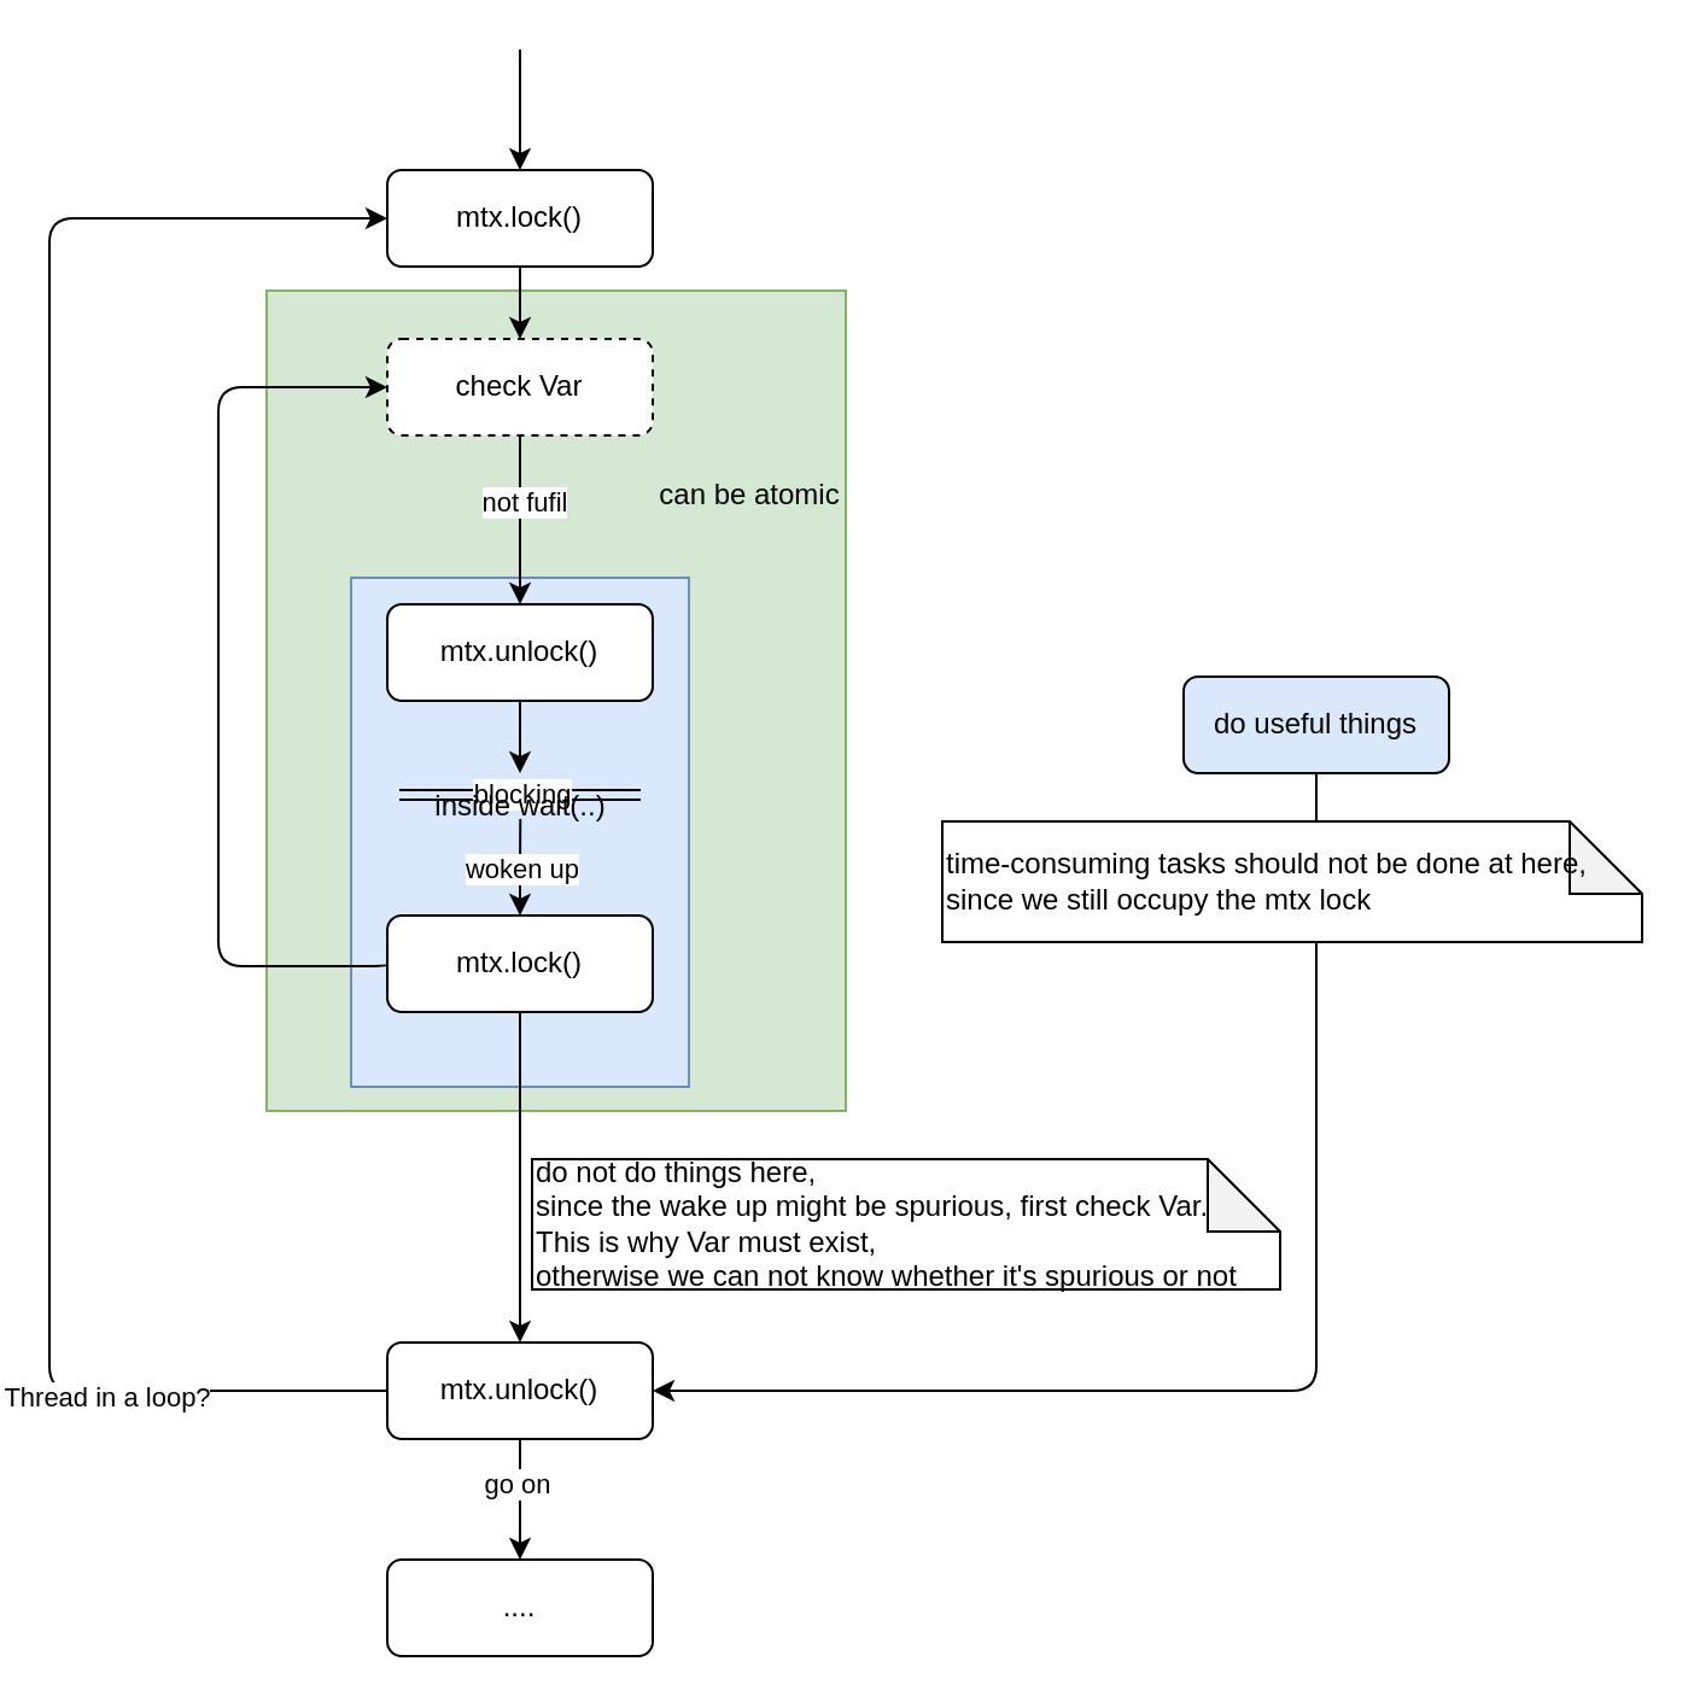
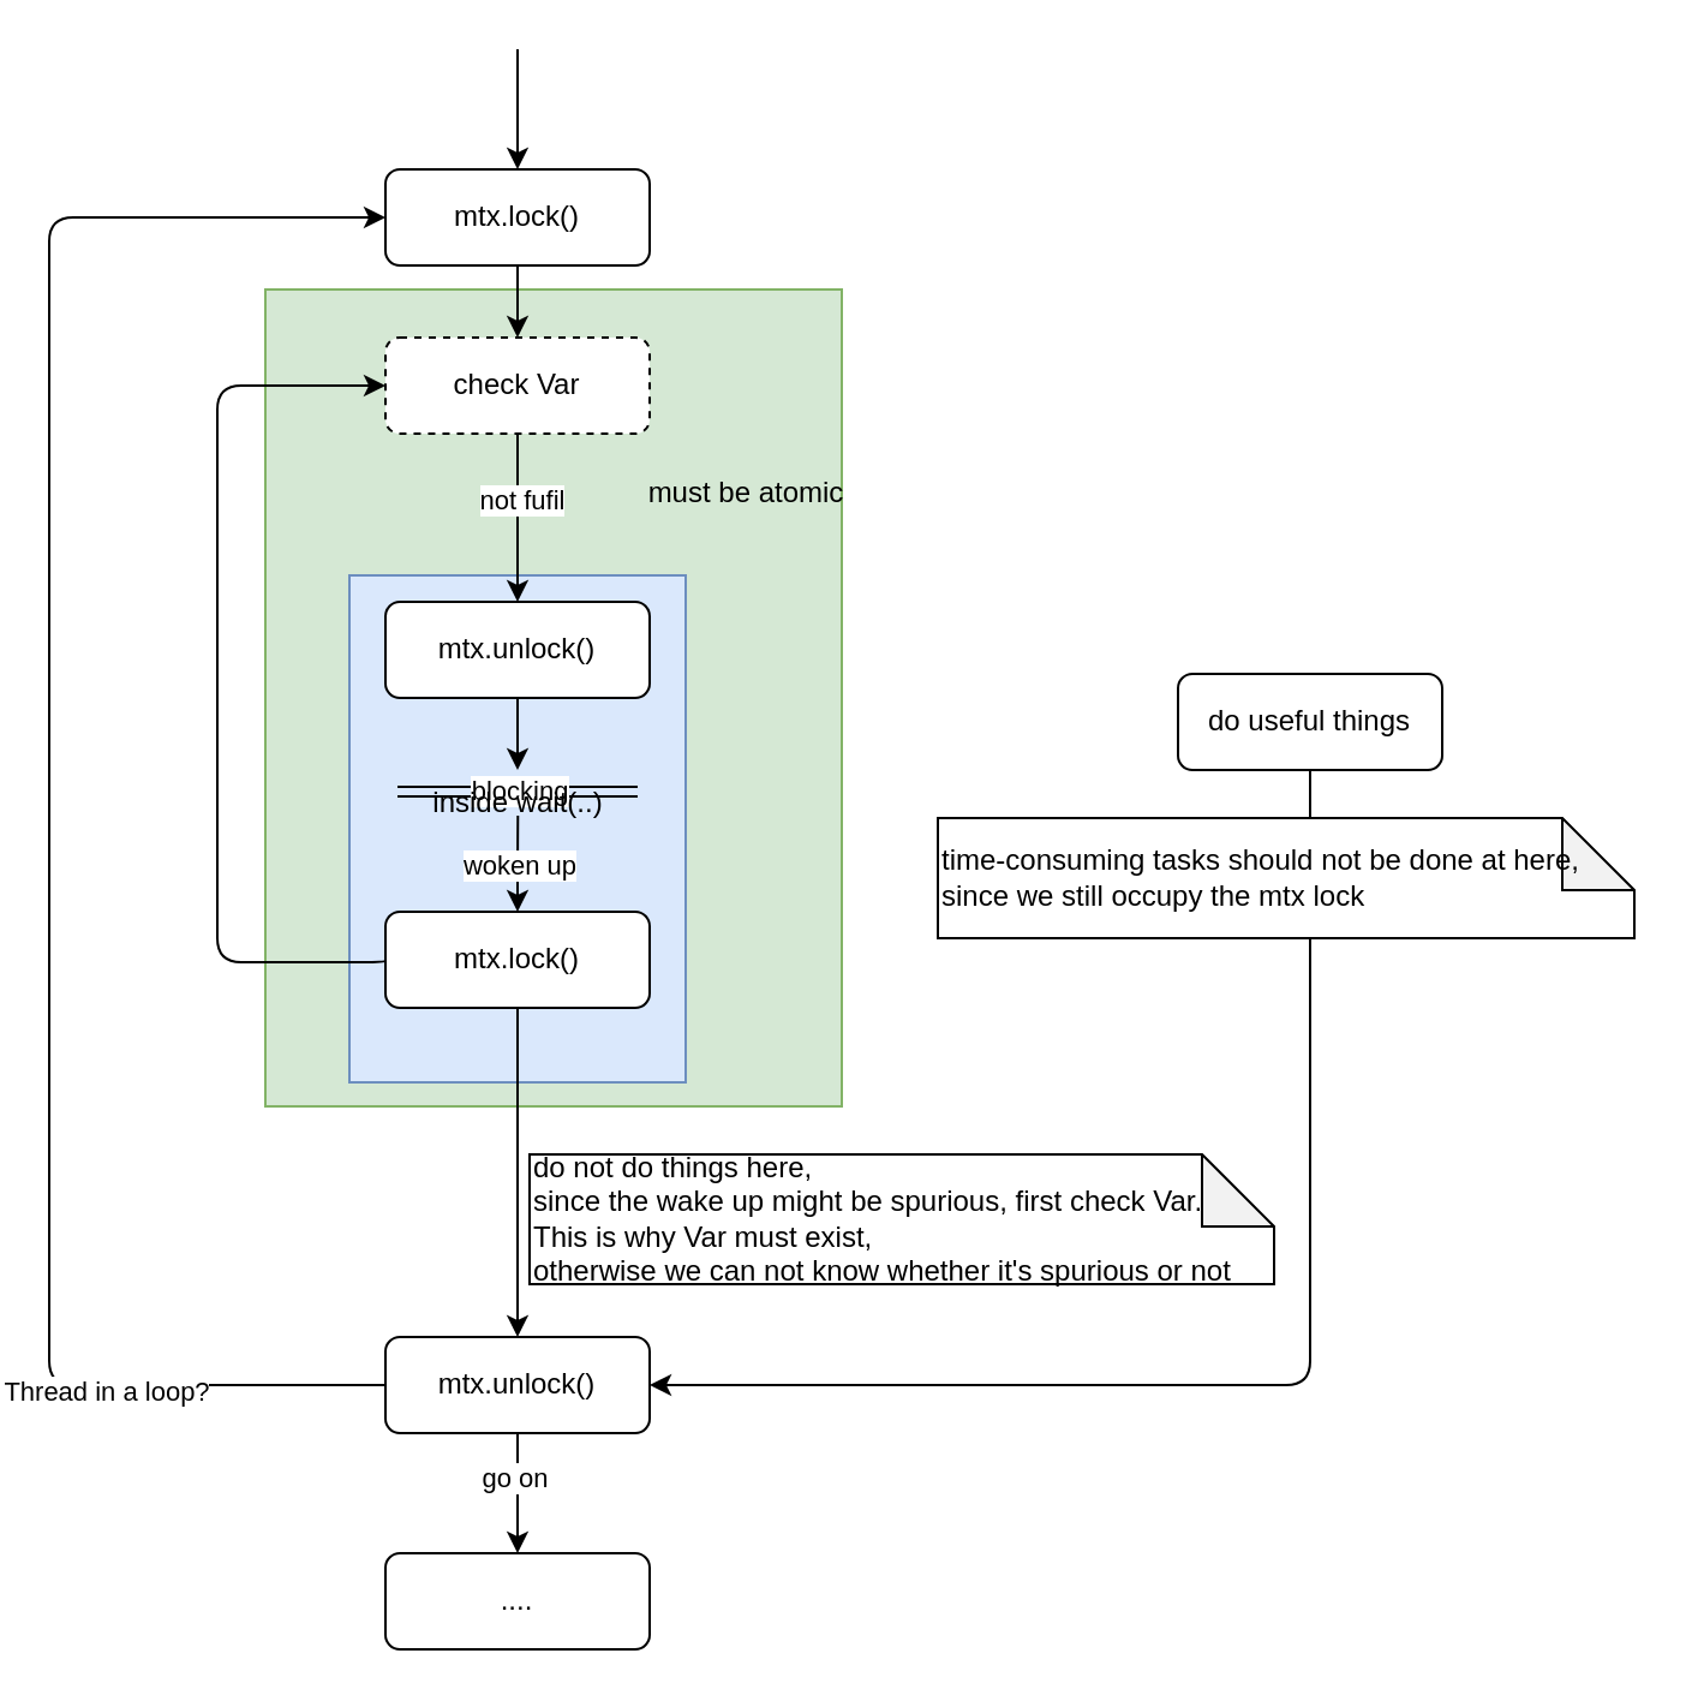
  <mxCell id="0" />
  <mxCell id="1" parent="0" />
  <mxCell id="2" value="" style="rounded=0;whiteSpace=wrap;html=1;fillColor=#d5e8d4;strokeColor=#82b366;" vertex="1" parent="1"><mxGeometry x="110" y="120" width="240" height="340" as="geometry" /></mxCell>
  <mxCell id="3" value="" style="rounded=0;whiteSpace=wrap;html=1;fillColor=#dae8fc;strokeColor=#6c8ebf;" vertex="1" parent="1"><mxGeometry x="145" y="239" width="140" height="211" as="geometry" /></mxCell>
  <mxCell id="4" style="edgeStyle=orthogonalEdgeStyle;html=1;exitX=0.5;exitY=1;exitDx=0;exitDy=0;entryX=0.5;entryY=0;entryDx=0;entryDy=0;" edge="1" parent="1" source="5" target="8"><mxGeometry relative="1" as="geometry" /></mxCell>
  <mxCell id="5" value="mtx.lock()" style="rounded=1;whiteSpace=wrap;html=1;" vertex="1" parent="1"><mxGeometry x="160" y="70" width="110" height="40" as="geometry" /></mxCell>
  <mxCell id="6" style="edgeStyle=none;html=1;exitX=0.5;exitY=1;exitDx=0;exitDy=0;entryX=0.5;entryY=0;entryDx=0;entryDy=0;" edge="1" parent="1" source="8" target="10"><mxGeometry relative="1" as="geometry" /></mxCell>
  <mxCell id="7" value="not fufil" style="edgeLabel;html=1;align=center;verticalAlign=middle;resizable=0;points=[];" vertex="1" connectable="0" parent="6"><mxGeometry x="-0.238" y="1" relative="1" as="geometry"><mxPoint as="offset" /></mxGeometry></mxCell>
  <mxCell id="8" value="check Var" style="rounded=1;whiteSpace=wrap;html=1;dashed=1;" vertex="1" parent="1"><mxGeometry x="160" y="140" width="110" height="40" as="geometry" /></mxCell>
  <mxCell id="9" style="edgeStyle=orthogonalEdgeStyle;html=1;exitX=0.5;exitY=1;exitDx=0;exitDy=0;entryX=0.5;entryY=0;entryDx=0;entryDy=0;" edge="1" parent="1" source="10"><mxGeometry relative="1" as="geometry"><mxPoint x="215" y="320" as="targetPoint" /></mxGeometry></mxCell>
  <mxCell id="10" value="mtx.unlock()" style="rounded=1;whiteSpace=wrap;html=1;" vertex="1" parent="1"><mxGeometry x="160" y="250" width="110" height="40" as="geometry" /></mxCell>
  <mxCell id="11" style="edgeStyle=orthogonalEdgeStyle;html=1;exitX=0;exitY=0.5;exitDx=0;exitDy=0;entryX=0;entryY=0.5;entryDx=0;entryDy=0;" edge="1" parent="1" source="14" target="8"><mxGeometry relative="1" as="geometry"><mxPoint x="110" y="200" as="targetPoint" /><Array as="points"><mxPoint x="160" y="400" /><mxPoint x="90" y="400" /><mxPoint x="90" y="160" /></Array></mxGeometry></mxCell>
  <mxCell id="12" value="woken up" style="edgeStyle=orthogonalEdgeStyle;html=1;exitX=0.5;exitY=0;exitDx=0;exitDy=0;endArrow=none;endFill=0;startArrow=classic;startFill=1;" edge="1" parent="1" source="14"><mxGeometry relative="1" as="geometry"><mxPoint x="215.143" y="339" as="targetPoint" /></mxGeometry></mxCell>
  <mxCell id="13" style="edgeStyle=orthogonalEdgeStyle;html=1;exitX=0.5;exitY=1;exitDx=0;exitDy=0;entryX=0.5;entryY=0;entryDx=0;entryDy=0;startArrow=none;startFill=0;endArrow=classic;endFill=1;" edge="1" parent="1" source="14" target="22"><mxGeometry relative="1" as="geometry" /></mxCell>
  <mxCell id="14" value="mtx.lock()" style="rounded=1;whiteSpace=wrap;html=1;" vertex="1" parent="1"><mxGeometry x="160" y="379" width="110" height="40" as="geometry" /></mxCell>
  <mxCell id="15" value="" style="shape=link;html=1;" edge="1" parent="1"><mxGeometry width="100" relative="1" as="geometry"><mxPoint x="165" y="329" as="sourcePoint" /><mxPoint x="265" y="329" as="targetPoint" /></mxGeometry></mxCell>
  <mxCell id="16" value="blocking" style="edgeLabel;html=1;align=center;verticalAlign=middle;resizable=0;points=[];" vertex="1" connectable="0" parent="15"><mxGeometry x="0.017" y="1" relative="1" as="geometry"><mxPoint x="-1" as="offset" /></mxGeometry></mxCell>
  <mxCell id="17" value="inside wait(..)" style="text;html=1;align=center;verticalAlign=middle;resizable=0;points=[];autosize=1;strokeColor=none;fillColor=none;" vertex="1" parent="1"><mxGeometry x="170" y="319" width="90" height="30" as="geometry" /></mxCell>
  <mxCell id="18" style="edgeStyle=orthogonalEdgeStyle;html=1;exitX=0;exitY=0.5;exitDx=0;exitDy=0;entryX=0;entryY=0.5;entryDx=0;entryDy=0;startArrow=none;startFill=0;endArrow=classic;endFill=1;" edge="1" parent="1" source="22" target="5"><mxGeometry relative="1" as="geometry"><Array as="points"><mxPoint x="20" y="576" /><mxPoint x="20" y="90" /></Array></mxGeometry></mxCell>
  <mxCell id="19" value="Thread in a loop?" style="edgeLabel;html=1;align=center;verticalAlign=middle;resizable=0;points=[];" vertex="1" connectable="0" parent="18"><mxGeometry x="-0.695" y="2" relative="1" as="geometry"><mxPoint as="offset" /></mxGeometry></mxCell>
  <mxCell id="20" style="edgeStyle=orthogonalEdgeStyle;html=1;exitX=0.5;exitY=1;exitDx=0;exitDy=0;entryX=0.5;entryY=0;entryDx=0;entryDy=0;startArrow=none;startFill=0;endArrow=classic;endFill=1;" edge="1" parent="1" source="22" target="26"><mxGeometry relative="1" as="geometry" /></mxCell>
  <mxCell id="21" value="go on" style="edgeLabel;html=1;align=center;verticalAlign=middle;resizable=0;points=[];" vertex="1" connectable="0" parent="20"><mxGeometry x="-0.27" y="-2" relative="1" as="geometry"><mxPoint as="offset" /></mxGeometry></mxCell>
  <mxCell id="22" value="mtx.unlock()" style="rounded=1;whiteSpace=wrap;html=1;" vertex="1" parent="1"><mxGeometry x="160" y="556" width="110" height="40" as="geometry" /></mxCell>
- <mxCell id="23" value="can be atomic" style="text;html=1;align=center;verticalAlign=middle;resizable=0;points=[];autosize=1;strokeColor=none;fillColor=none;" vertex="1" parent="1"><mxGeometry x="260" y="190" width="100" height="30" as="geometry" /></mxCell>
+ <mxCell id="23" value="must be atomic" style="text;html=1;align=center;verticalAlign=middle;resizable=0;points=[];autosize=1;strokeColor=none;fillColor=none;" vertex="1" parent="1"><mxGeometry x="260" y="190" width="100" height="30" as="geometry" /></mxCell>
  <mxCell id="24" style="edgeStyle=orthogonalEdgeStyle;html=1;exitX=0.5;exitY=1;exitDx=0;exitDy=0;entryX=1;entryY=0.5;entryDx=0;entryDy=0;startArrow=none;startFill=0;endArrow=classic;endFill=1;" edge="1" parent="1" source="25" target="22"><mxGeometry relative="1" as="geometry" /></mxCell>
- <mxCell id="25" value="do useful things" style="rounded=1;whiteSpace=wrap;html=1;fillColor=#dae8fc;" vertex="1" parent="1"><mxGeometry x="490" y="280" width="110" height="40" as="geometry" /></mxCell>
+ <mxCell id="25" value="do useful things" style="rounded=1;whiteSpace=wrap;html=1;" vertex="1" parent="1"><mxGeometry x="490" y="280" width="110" height="40" as="geometry" /></mxCell>
  <mxCell id="26" value="...." style="rounded=1;whiteSpace=wrap;html=1;" vertex="1" parent="1"><mxGeometry x="160" y="646" width="110" height="40" as="geometry" /></mxCell>
  <mxCell id="27" value="" style="edgeStyle=none;orthogonalLoop=1;jettySize=auto;html=1;startArrow=none;startFill=0;endArrow=classic;endFill=1;entryX=0.5;entryY=0;entryDx=0;entryDy=0;" edge="1" parent="1" target="5"><mxGeometry width="100" relative="1" as="geometry"><mxPoint x="215" y="20" as="sourcePoint" /><mxPoint x="285" y="10" as="targetPoint" /><Array as="points" /></mxGeometry></mxCell>
  <mxCell id="28" value="&lt;span style=&quot;&quot;&gt;do not do things here,&lt;/span&gt;&lt;br style=&quot;border-color: var(--border-color);&quot;&gt;&lt;span style=&quot;&quot;&gt;since the wake up might be spurious, first check Var.&lt;/span&gt;&lt;br style=&quot;border-color: var(--border-color);&quot;&gt;&lt;span style=&quot;&quot;&gt;This is why Var must exist,&lt;/span&gt;&lt;br style=&quot;border-color: var(--border-color);&quot;&gt;&lt;span style=&quot;&quot;&gt;otherwise we can not know whether it's spurious or not&lt;/span&gt;" style="shape=note;whiteSpace=wrap;html=1;backgroundOutline=1;darkOpacity=0.05;align=left;" vertex="1" parent="1"><mxGeometry x="220" y="480" width="310" height="54" as="geometry" /></mxCell>
  <mxCell id="29" value="time-consuming tasks should not be done at here, since we still occupy the mtx lock" style="shape=note;whiteSpace=wrap;html=1;backgroundOutline=1;darkOpacity=0.05;align=left;" vertex="1" parent="1"><mxGeometry x="390" y="340" width="290" height="50" as="geometry" /></mxCell>
